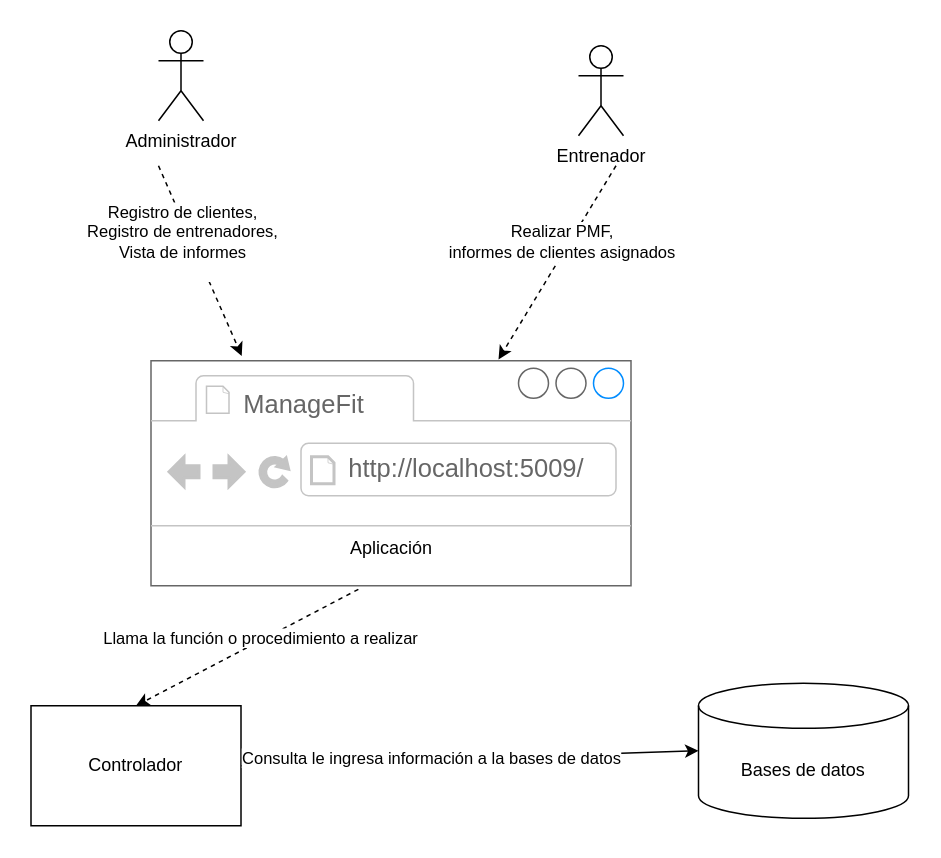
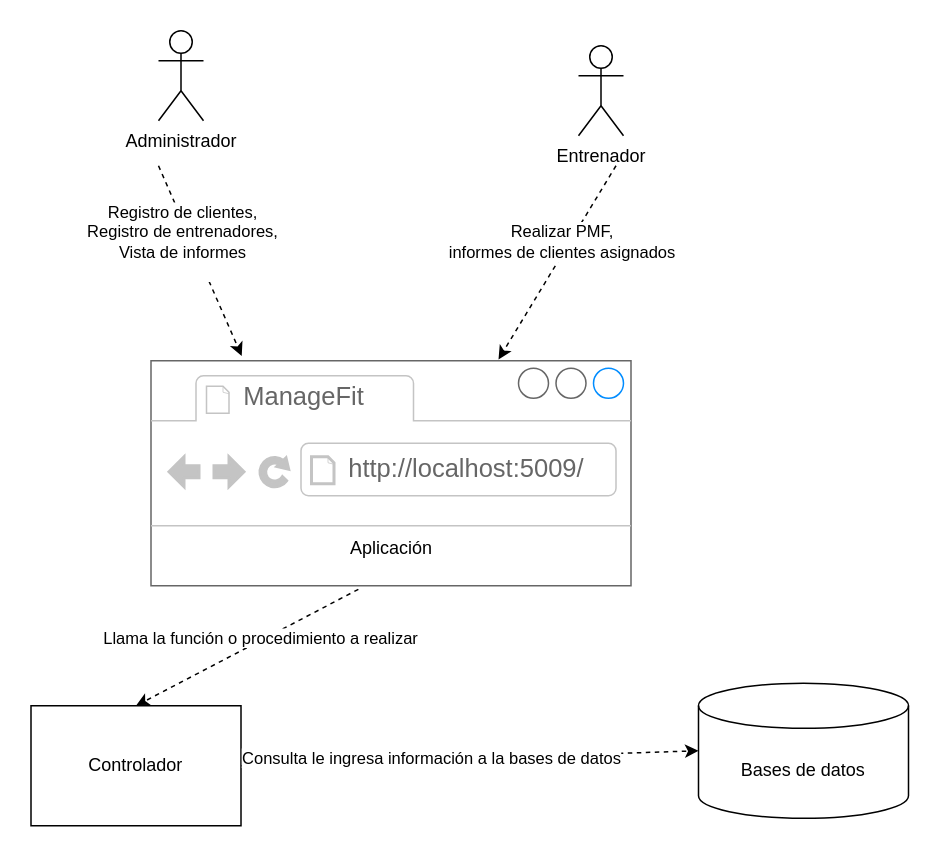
  <mxCell id="0" />
  <mxCell id="1" parent="0" />
  <mxCell id="2" value="Bases de datos" style="shape=cylinder3;whiteSpace=wrap;html=1;boundedLbl=1;backgroundOutline=1;size=15;" vertex="1" parent="1"><mxGeometry x="465" y="455" width="140" height="90" as="geometry" /></mxCell>
  <mxCell id="3" value="Controlador" style="rounded=0;whiteSpace=wrap;html=1;" vertex="1" parent="1"><mxGeometry x="20" y="470" width="140" height="80" as="geometry" /></mxCell>
- <mxCell id="4" value="" style="endArrow=classic;html=1;rounded=0;exitX=1;exitY=0.5;exitDx=0;exitDy=0;entryX=0;entryY=0.5;entryDx=0;entryDy=0;entryPerimeter=0;dashed=0;" edge="1" parent="1" source="3" target="2"><mxGeometry width="50" height="50" relative="1" as="geometry"><mxPoint x="340" y="180" as="sourcePoint" /><mxPoint x="390" y="130" as="targetPoint" /></mxGeometry></mxCell>
+ <mxCell id="4" value="" style="endArrow=classic;html=1;rounded=0;exitX=1;exitY=0.5;exitDx=0;exitDy=0;entryX=0;entryY=0.5;entryDx=0;entryDy=0;entryPerimeter=0;dashed=1;" edge="1" parent="1" source="3" target="2"><mxGeometry width="50" height="50" relative="1" as="geometry"><mxPoint x="340" y="180" as="sourcePoint" /><mxPoint x="390" y="130" as="targetPoint" /></mxGeometry></mxCell>
  <mxCell id="5" value="Consulta le ingresa información a la bases de datos" style="edgeLabel;html=1;align=center;verticalAlign=middle;resizable=0;points=[];" connectable="0" vertex="1" parent="4"><mxGeometry x="-0.17" y="1" relative="1" as="geometry"><mxPoint as="offset" /></mxGeometry></mxCell>
  <mxCell id="6" value="" style="strokeWidth=1;shadow=0;dashed=0;align=center;html=1;shape=mxgraph.mockup.containers.browserWindow;rSize=0;strokeColor=#666666;strokeColor2=#008cff;strokeColor3=#c4c4c4;mainText=,;recursiveResize=0;" vertex="1" parent="1"><mxGeometry x="100" y="240" width="320" height="150" as="geometry" /></mxCell>
- <mxCell id="7" value="ManageFit" style="strokeWidth=1;shadow=0;dashed=0;align=center;html=1;shape=mxgraph.mockup.containers.anchor;fontSize=17;fontColor=#666666;align=left;whiteSpace=wrap;" vertex="1" parent="6"><mxGeometry x="60" y="12" width="145" height="35" as="geometry" /></mxCell>
+ <mxCell id="7" value="ManageFit" style="strokeWidth=1;shadow=0;dashed=0;align=center;html=1;shape=mxgraph.mockup.containers.anchor;fontSize=17;fontColor=#666666;align=left;whiteSpace=wrap;" vertex="1" parent="6"><mxGeometry x="60" y="12" width="110" height="26" as="geometry" /></mxCell>
  <mxCell id="8" value="http://localhost:5009/" style="strokeWidth=1;shadow=0;dashed=0;align=center;html=1;shape=mxgraph.mockup.containers.anchor;rSize=0;fontSize=17;fontColor=#666666;align=left;" vertex="1" parent="6"><mxGeometry x="130" y="60" width="250" height="26" as="geometry" /></mxCell>
  <mxCell id="9" value="Aplicación" style="text;html=1;align=center;verticalAlign=middle;whiteSpace=wrap;rounded=0;" vertex="1" parent="6"><mxGeometry x="117.5" y="110" width="85" height="30" as="geometry" /></mxCell>
  <mxCell id="10" value="Administrador" style="shape=umlActor;verticalLabelPosition=bottom;verticalAlign=top;html=1;outlineConnect=0;" vertex="1" parent="1"><mxGeometry x="105" y="20" width="30" height="60" as="geometry" /></mxCell>
  <mxCell id="11" value="Entrenador" style="shape=umlActor;verticalLabelPosition=bottom;verticalAlign=top;html=1;outlineConnect=0;" vertex="1" parent="1"><mxGeometry x="385" y="30" width="30" height="60" as="geometry" /></mxCell>
  <mxCell id="12" value="" style="endArrow=classic;html=1;rounded=0;entryX=0.189;entryY=-0.021;entryDx=0;entryDy=0;entryPerimeter=0;dashed=1;" edge="1" parent="1" target="6"><mxGeometry width="50" height="50" relative="1" as="geometry"><mxPoint x="105" y="110" as="sourcePoint" /><mxPoint x="490" y="160" as="targetPoint" /></mxGeometry></mxCell>
  <mxCell id="13" value="Registro de clientes,&lt;div&gt;Registro de entrenadores,&lt;/div&gt;&lt;div&gt;Vista de informes&lt;/div&gt;&lt;div&gt;&lt;br&gt;&lt;/div&gt;" style="edgeLabel;html=1;align=center;verticalAlign=middle;resizable=0;points=[];" connectable="0" vertex="1" parent="12"><mxGeometry x="-0.538" y="-7" relative="1" as="geometry"><mxPoint x="9" y="18" as="offset" /></mxGeometry></mxCell>
  <mxCell id="14" value="" style="endArrow=classic;html=1;rounded=0;entryX=0.724;entryY=-0.006;entryDx=0;entryDy=0;entryPerimeter=0;dashed=1;" edge="1" parent="1" target="6"><mxGeometry width="50" height="50" relative="1" as="geometry"><mxPoint x="410" y="110" as="sourcePoint" /><mxPoint x="350" y="160" as="targetPoint" /></mxGeometry></mxCell>
  <mxCell id="15" value="Realizar PMF,&lt;div&gt;informes de clientes asignados&lt;/div&gt;" style="edgeLabel;html=1;align=center;verticalAlign=middle;resizable=0;points=[];" connectable="0" vertex="1" parent="14"><mxGeometry x="-0.126" y="-6" relative="1" as="geometry"><mxPoint x="3" y="-3" as="offset" /></mxGeometry></mxCell>
  <mxCell id="16" value="" style="endArrow=classic;html=1;rounded=0;exitX=0.432;exitY=1.016;exitDx=0;exitDy=0;exitPerimeter=0;entryX=0.5;entryY=0;entryDx=0;entryDy=0;dashed=1;" edge="1" parent="1" source="6" target="3"><mxGeometry width="50" height="50" relative="1" as="geometry"><mxPoint x="540" y="400" as="sourcePoint" /><mxPoint x="590" y="350" as="targetPoint" /></mxGeometry></mxCell>
  <mxCell id="17" value="Llama la función o procedimiento a realizar" style="edgeLabel;html=1;align=center;verticalAlign=middle;resizable=0;points=[];" connectable="0" vertex="1" parent="16"><mxGeometry x="-0.12" y="-1" relative="1" as="geometry"><mxPoint y="-1" as="offset" /></mxGeometry></mxCell>
